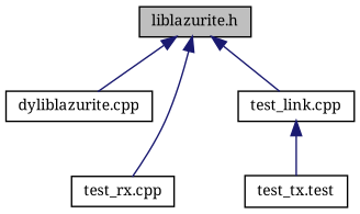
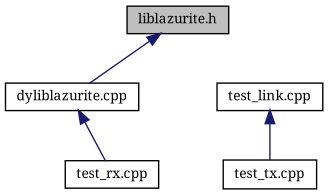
  digraph {
    fontname="Noto Serif"
    node [color=black fillcolor=white fontname="Noto Serif" fontsize=10 shape=record style=filled]
    edge [color=midnightblue dir=back fontname="Noto Serif" fontsize=10 labelfontname=Helvetica labelfontsize=10 style=solid]
    n1 [fillcolor=grey75 fontcolor=black height=0.2 label="liblazurite.h" width=0.4]
    n2 [height=0.2 label="dyliblazurite.cpp" width=0.4]
    n3 [height=0.2 label="test_link.cpp" width=0.4]
    n4 [height=0.2 label="test_rx.cpp" width=0.4]
-   n5 [height=0.2 label="test_tx.test" width=0.4]
+   n5 [height=0.2 label="test_tx.cpp" width=0.4]
    n1 -> n2
-   n1 -> n3
-   n1 -> n4
+   n2 -> n4
    n3 -> n5
  }
